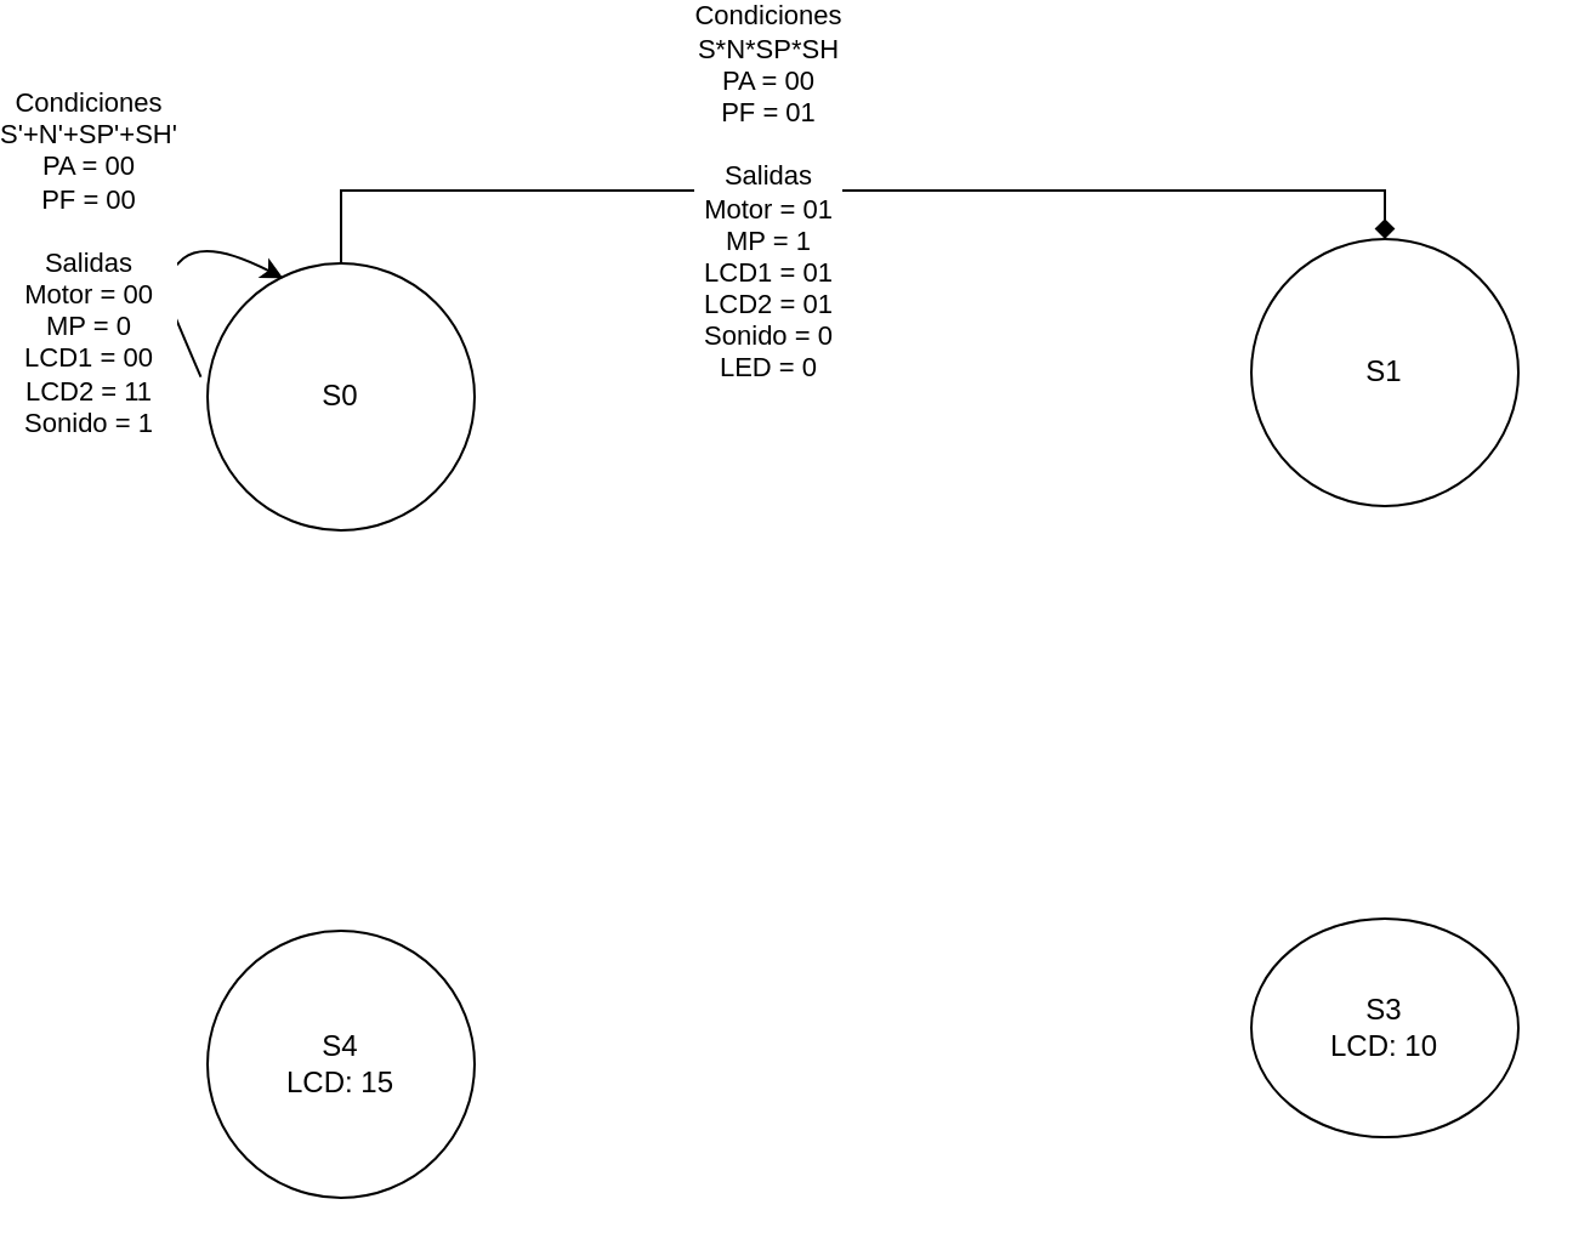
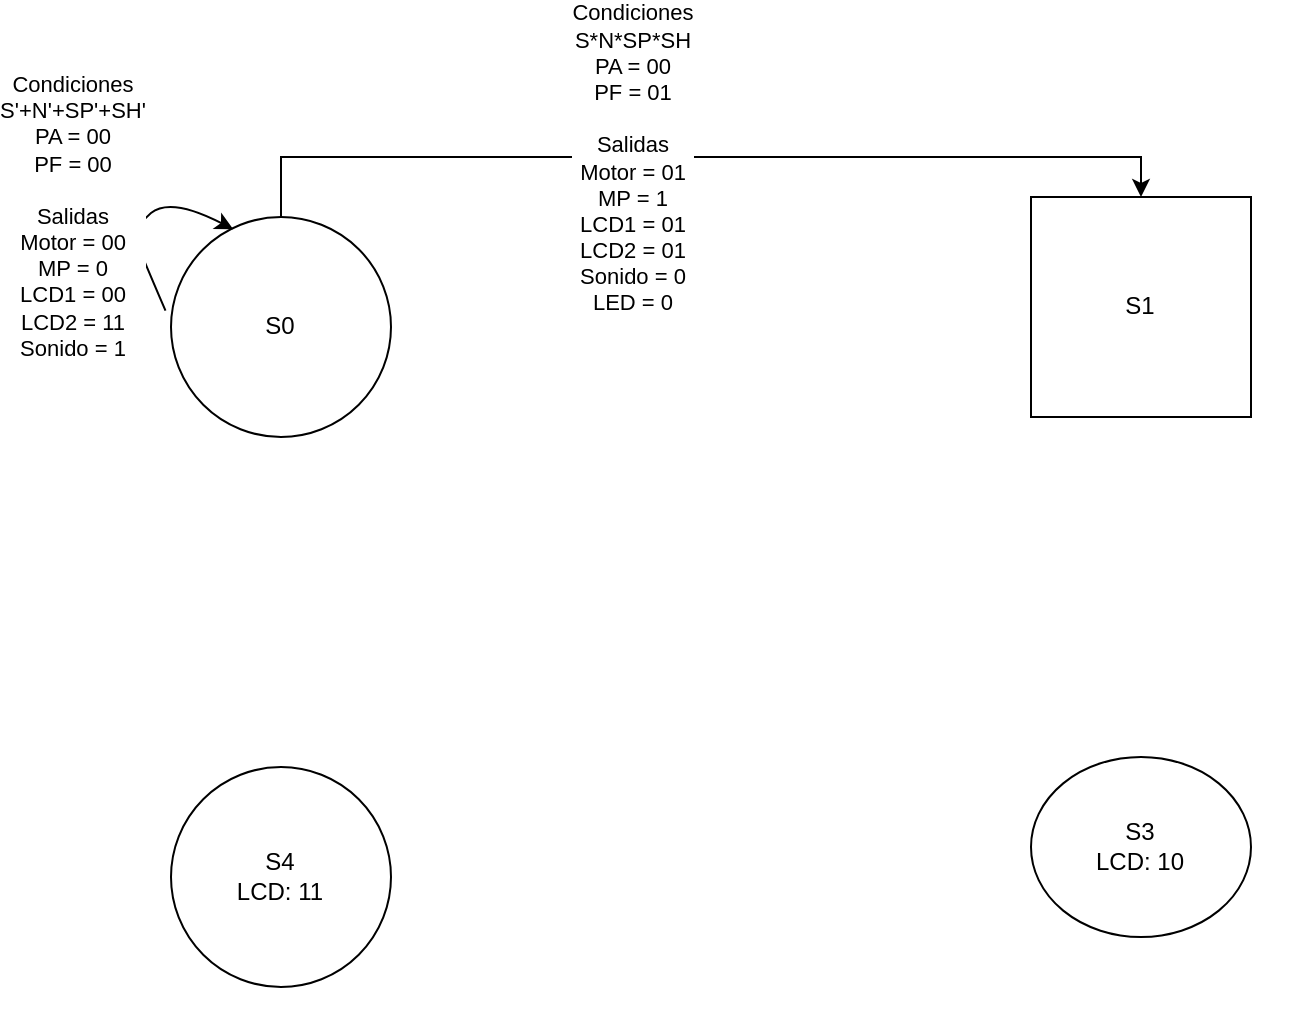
  <mxCell id="0" />
  <mxCell id="1" parent="0" />
- <mxCell id="2" style="edgeStyle=orthogonalEdgeStyle;rounded=0;orthogonalLoop=1;jettySize=auto;html=1;exitX=0.5;exitY=0;exitDx=0;exitDy=0;entryX=0.5;entryY=0;entryDx=0;entryDy=0;endArrow=diamond;" parent="1" source="4" target="5" edge="1"><mxGeometry relative="1" as="geometry" /></mxCell>
+ <mxCell id="2" style="edgeStyle=orthogonalEdgeStyle;rounded=0;orthogonalLoop=1;jettySize=auto;html=1;exitX=0.5;exitY=0;exitDx=0;exitDy=0;entryX=0.5;entryY=0;entryDx=0;entryDy=0;" parent="1" source="4" target="5" edge="1"><mxGeometry relative="1" as="geometry" /></mxCell>
  <mxCell id="3" value="Condiciones&lt;br&gt;S*N*SP*SH&lt;br&gt;PA = 00&lt;br&gt;PF = 01&lt;br&gt;&lt;br&gt;Salidas&lt;br&gt;Motor = 01&lt;br&gt;MP = 1&lt;br&gt;LCD1 = 01&lt;br&gt;LCD2 = 01&lt;br&gt;Sonido = 0&lt;br&gt;LED = 0" style="edgeLabel;html=1;align=center;verticalAlign=middle;resizable=0;points=[];" parent="2" vertex="1" connectable="0"><mxGeometry x="0.134" relative="1" as="geometry"><mxPoint x="-67" as="offset" /></mxGeometry></mxCell>
  <mxCell id="4" value="S0&lt;br&gt;" style="ellipse;whiteSpace=wrap;html=1;aspect=fixed;" parent="1" vertex="1"><mxGeometry x="40" y="30" width="110" height="110" as="geometry" /></mxCell>
- <mxCell id="5" value="S1&lt;br&gt;" style="ellipse;whiteSpace=wrap;html=1;aspect=fixed;" parent="1" vertex="1"><mxGeometry x="470" y="20" width="110" height="110" as="geometry" /></mxCell>
+ <mxCell id="5" value="S1&lt;br&gt;" style="whiteSpace=wrap;html=1;aspect=fixed;rounded=0;" parent="1" vertex="1"><mxGeometry x="470" y="20" width="110" height="110" as="geometry" /></mxCell>
  <mxCell id="6" value="S3&lt;br&gt;LCD: 10" style="ellipse;whiteSpace=wrap;html=1;aspect=fixed;" parent="1" vertex="1"><mxGeometry x="470" y="300" width="110" height="90" as="geometry" /></mxCell>
- <mxCell id="7" value="S4&lt;br&gt;LCD: 15" style="ellipse;whiteSpace=wrap;html=1;aspect=fixed;" parent="1" vertex="1"><mxGeometry x="40" y="305" width="110" height="110" as="geometry" /></mxCell>
+ <mxCell id="7" value="S4&lt;br&gt;LCD: 11" style="ellipse;whiteSpace=wrap;html=1;aspect=fixed;" parent="1" vertex="1"><mxGeometry x="40" y="305" width="110" height="110" as="geometry" /></mxCell>
  <mxCell id="8" value="" style="curved=1;endArrow=classic;html=1;entryX=0.283;entryY=0.056;entryDx=0;entryDy=0;entryPerimeter=0;exitX=-0.025;exitY=0.426;exitDx=0;exitDy=0;exitPerimeter=0;" edge="1" parent="1" source="4" target="4"><mxGeometry width="50" height="50" relative="1" as="geometry"><mxPoint x="30" y="85" as="sourcePoint" /><mxPoint x="90" y="20" as="targetPoint" /><Array as="points"><mxPoint x="30" y="60" /><mxPoint x="20" y="36" /><mxPoint x="40" y="20" /></Array></mxGeometry></mxCell>
  <mxCell id="9" value="Condiciones&lt;br&gt;S'+N'+SP'+SH'&lt;br&gt;PA = 00&lt;br&gt;PF = 00&lt;br&gt;&lt;br&gt;Salidas&lt;br&gt;Motor = 00&lt;br&gt;MP = 0&lt;br&gt;LCD1 = 00&lt;br&gt;LCD2 = 11&lt;br&gt;Sonido = 1" style="edgeLabel;html=1;align=center;verticalAlign=middle;resizable=0;points=[];" vertex="1" connectable="0" parent="8"><mxGeometry x="-0.018" y="-3" relative="1" as="geometry"><mxPoint x="-37.4" y="-3.92" as="offset" /></mxGeometry></mxCell>
